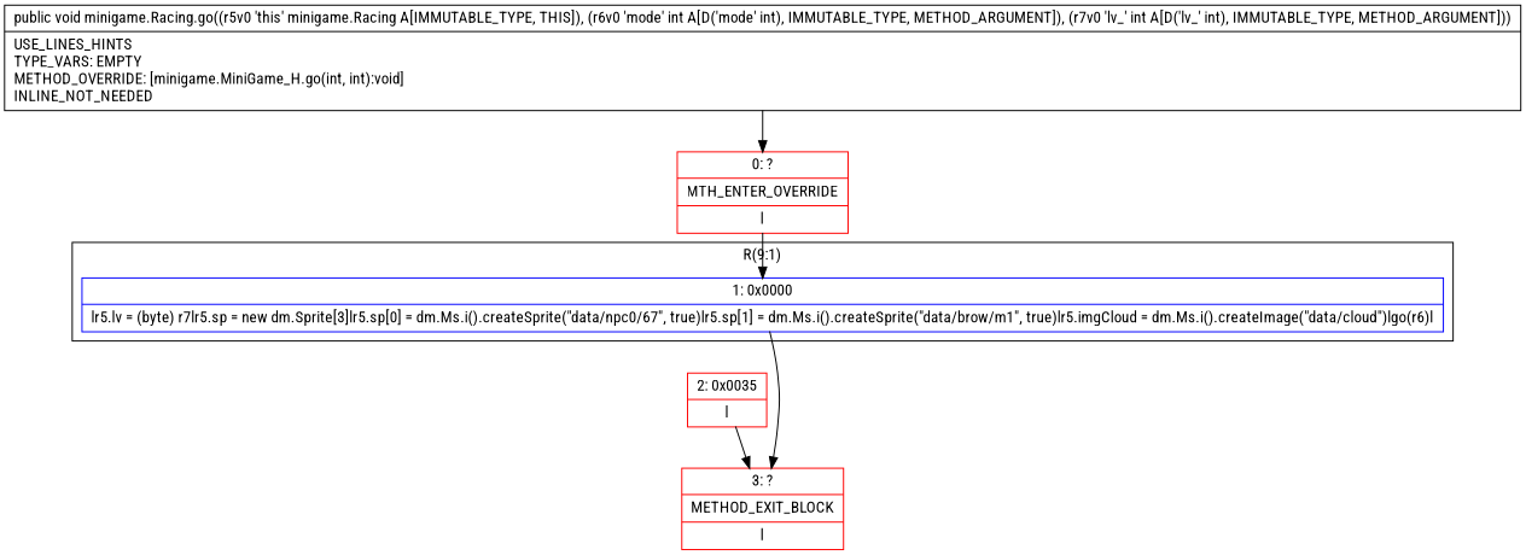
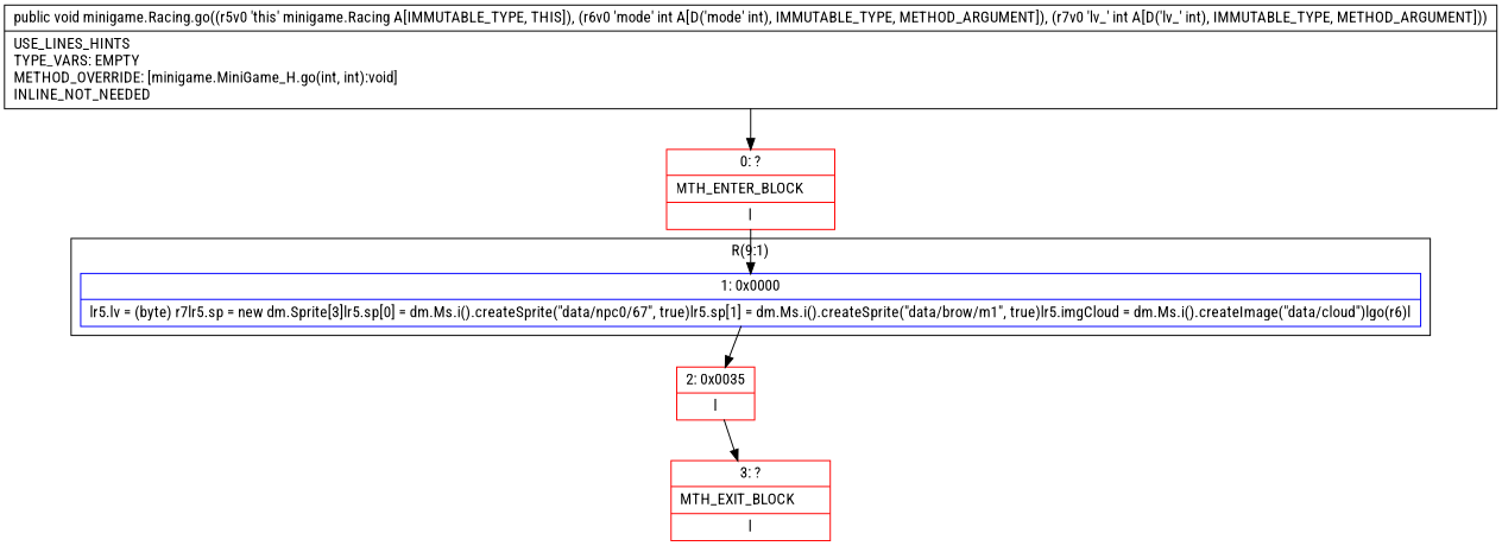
  digraph {
    fontname="Roboto Condensed"
    node [color=red fontname="Roboto Condensed" shape=record]
    edge [fontname="Roboto Condensed"]
    n1 [color=blue label="{1\:\ 0x0000|lr5.lv = (byte) r7lr5.sp = new dm.Sprite[3]lr5.sp[0] = dm.Ms.i().createSprite(\"data\/npc0\/67\", true)lr5.sp[1] = dm.Ms.i().createSprite(\"data\/brow\/m1\", true)lr5.imgCloud = dm.Ms.i().createImage(\"data\/cloud\")lgo(r6)l}"]
    n2 [label="{2\:\ 0x0035|l}"]
-   n3 [label="{3\:\ ?|METHOD_EXIT_BLOCK\l|l}"]
-   n4 [label="{0\:\ ?|MTH_ENTER_OVERRIDE\l|l}"]
+   n3 [label="{3\:\ ?|MTH_EXIT_BLOCK\l|l}"]
+   n4 [label="{0\:\ ?|MTH_ENTER_BLOCK\l|l}"]
    n5 [label="{public void minigame.Racing.go((r5v0 'this' minigame.Racing A[IMMUTABLE_TYPE, THIS]), (r6v0 'mode' int A[D('mode' int), IMMUTABLE_TYPE, METHOD_ARGUMENT]), (r7v0 'lv_' int A[D('lv_' int), IMMUTABLE_TYPE, METHOD_ARGUMENT]))  | USE_LINES_HINTS\lTYPE_VARS: EMPTY\lMETHOD_OVERRIDE: [minigame.MiniGame_H.go(int, int):void]\lINLINE_NOT_NEEDED\l}" color=""]
    subgraph cluster_1 {
      label="R(9:1)"
      n1
    }
-   n1 -> n3
+   n1 -> n2
    n2 -> n3
    n4 -> n1
    n5 -> n4
  }
